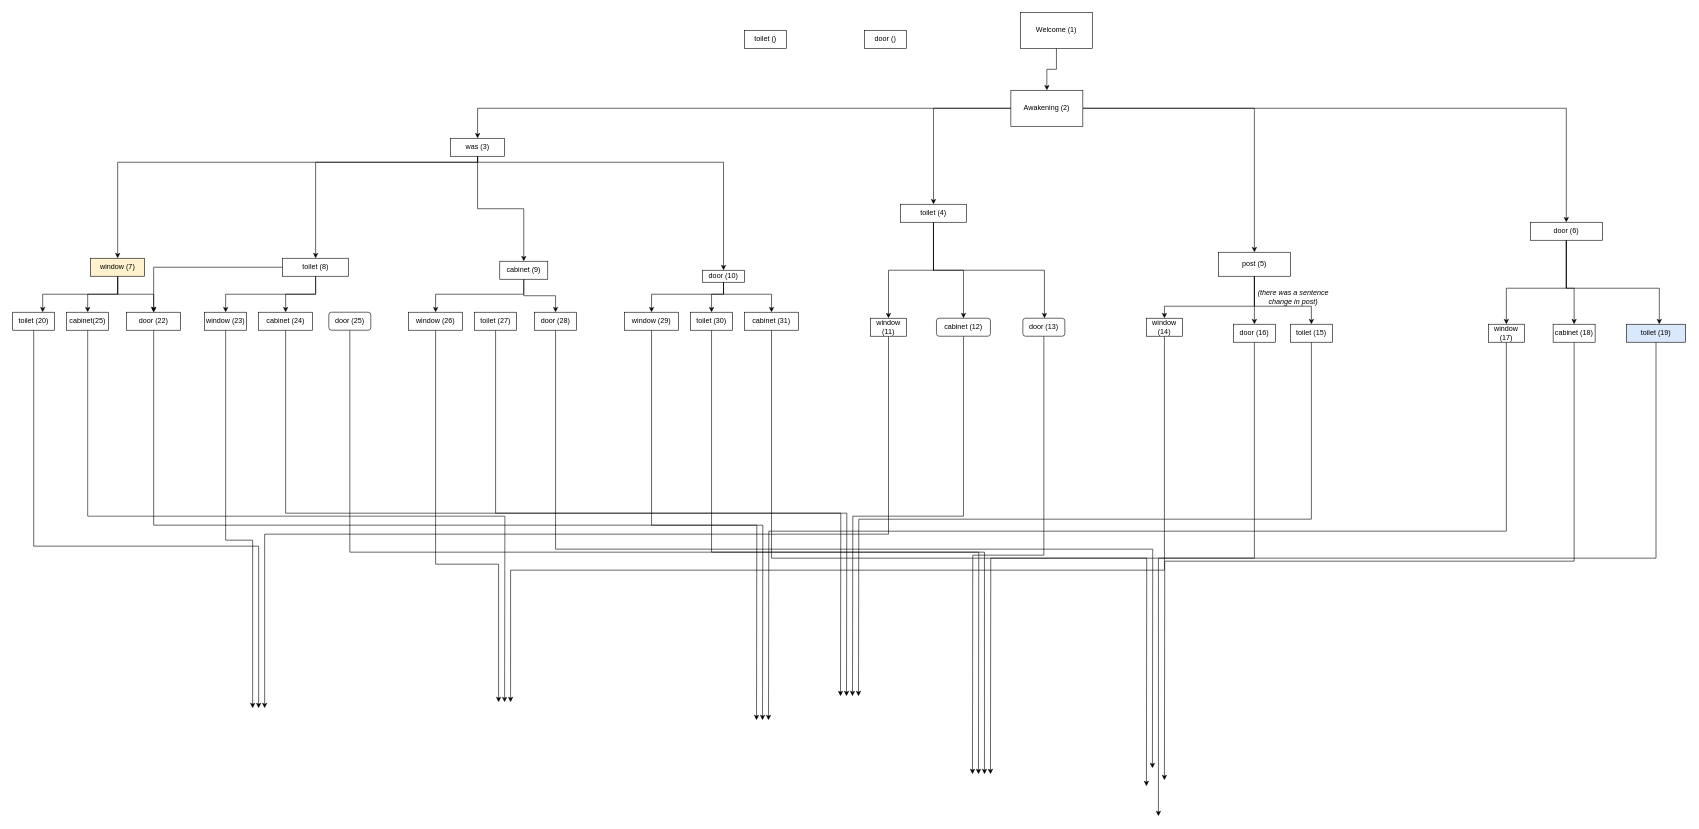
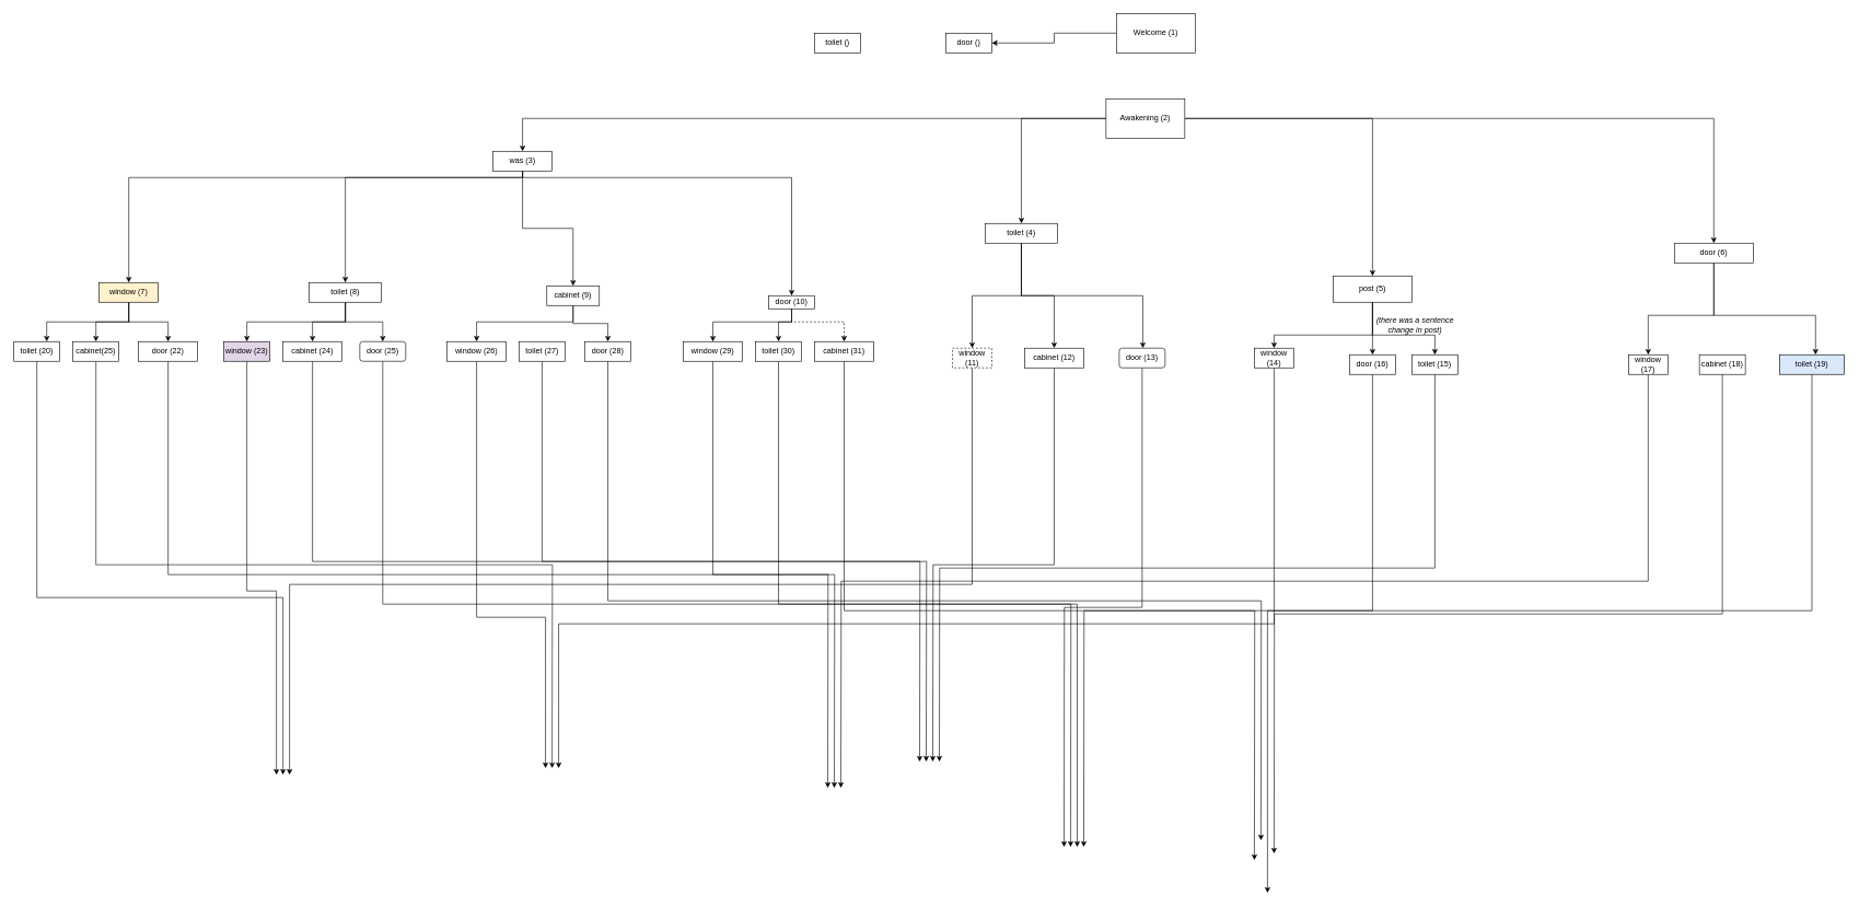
  <mxCell id="0" />
  <mxCell id="1" parent="0" />
- <mxCell id="2" style="edgeStyle=orthogonalEdgeStyle;rounded=0;orthogonalLoop=1;jettySize=auto;html=1;" parent="1" source="3" target="8" edge="1"><mxGeometry relative="1" as="geometry"><mxPoint x="1760" y="150" as="targetPoint" /></mxGeometry></mxCell>
+ <mxCell id="2" style="edgeStyle=orthogonalEdgeStyle;rounded=0;orthogonalLoop=1;jettySize=auto;html=1;" parent="1" source="3" target="60" edge="1"><mxGeometry relative="1" as="geometry"><mxPoint x="1760" y="150" as="targetPoint" /></mxGeometry></mxCell>
  <mxCell id="3" value="Welcome (1)" style="rounded=0;whiteSpace=wrap;html=1;" parent="1" vertex="1"><mxGeometry x="1700" y="20" width="120" height="60" as="geometry" /></mxCell>
  <mxCell id="4" style="edgeStyle=orthogonalEdgeStyle;rounded=0;orthogonalLoop=1;jettySize=auto;html=1;" parent="1" source="8" target="25" edge="1"><mxGeometry relative="1" as="geometry" /></mxCell>
  <mxCell id="5" style="edgeStyle=orthogonalEdgeStyle;rounded=0;orthogonalLoop=1;jettySize=auto;html=1;" parent="1" source="8" target="21" edge="1"><mxGeometry relative="1" as="geometry" /></mxCell>
  <mxCell id="6" style="edgeStyle=orthogonalEdgeStyle;rounded=0;orthogonalLoop=1;jettySize=auto;html=1;" parent="1" source="8" target="17" edge="1"><mxGeometry relative="1" as="geometry" /></mxCell>
  <mxCell id="7" style="edgeStyle=orthogonalEdgeStyle;rounded=0;orthogonalLoop=1;jettySize=auto;html=1;" parent="1" source="8" target="13" edge="1"><mxGeometry relative="1" as="geometry" /></mxCell>
  <mxCell id="8" value="Awakening (2)" style="rounded=0;whiteSpace=wrap;html=1;" parent="1" vertex="1"><mxGeometry x="1684" y="150" width="120" height="60" as="geometry" /></mxCell>
  <mxCell id="9" style="edgeStyle=orthogonalEdgeStyle;rounded=0;orthogonalLoop=1;jettySize=auto;html=1;" parent="1" source="13" target="29" edge="1"><mxGeometry relative="1" as="geometry"><Array as="points"><mxPoint x="795" y="270" /><mxPoint x="195" y="270" /></Array></mxGeometry></mxCell>
  <mxCell id="10" style="edgeStyle=orthogonalEdgeStyle;rounded=0;orthogonalLoop=1;jettySize=auto;html=1;" parent="1" source="13" target="33" edge="1"><mxGeometry relative="1" as="geometry"><Array as="points"><mxPoint x="795" y="270" /><mxPoint x="525" y="270" /></Array></mxGeometry></mxCell>
  <mxCell id="11" style="edgeStyle=orthogonalEdgeStyle;rounded=0;orthogonalLoop=1;jettySize=auto;html=1;" parent="1" source="13" target="36" edge="1"><mxGeometry relative="1" as="geometry" /></mxCell>
  <mxCell id="12" style="edgeStyle=orthogonalEdgeStyle;rounded=0;orthogonalLoop=1;jettySize=auto;html=1;" parent="1" source="13" target="40" edge="1"><mxGeometry relative="1" as="geometry"><Array as="points"><mxPoint x="795" y="270" /><mxPoint x="1205" y="270" /></Array></mxGeometry></mxCell>
  <mxCell id="13" value="was (3)" style="rounded=0;whiteSpace=wrap;html=1;" parent="1" vertex="1"><mxGeometry x="750" y="230" width="90" height="30" as="geometry" /></mxCell>
  <mxCell id="14" style="edgeStyle=orthogonalEdgeStyle;rounded=0;orthogonalLoop=1;jettySize=auto;html=1;" parent="1" source="17" target="42" edge="1"><mxGeometry relative="1" as="geometry" /></mxCell>
  <mxCell id="15" style="edgeStyle=orthogonalEdgeStyle;rounded=0;orthogonalLoop=1;jettySize=auto;html=1;" parent="1" source="17" target="44" edge="1"><mxGeometry relative="1" as="geometry" /></mxCell>
  <mxCell id="16" style="edgeStyle=orthogonalEdgeStyle;rounded=0;orthogonalLoop=1;jettySize=auto;html=1;" parent="1" source="17" target="46" edge="1"><mxGeometry relative="1" as="geometry"><Array as="points"><mxPoint x="1555" y="450" /><mxPoint x="1740" y="450" /></Array></mxGeometry></mxCell>
  <mxCell id="17" value="toilet (4)" style="rounded=0;whiteSpace=wrap;html=1;" parent="1" vertex="1"><mxGeometry x="1500" y="340" width="110" height="30" as="geometry" /></mxCell>
  <mxCell id="18" style="edgeStyle=orthogonalEdgeStyle;rounded=0;orthogonalLoop=1;jettySize=auto;html=1;exitX=0.5;exitY=1;exitDx=0;exitDy=0;" parent="1" source="21" target="52" edge="1"><mxGeometry relative="1" as="geometry" /></mxCell>
  <mxCell id="19" style="edgeStyle=orthogonalEdgeStyle;rounded=0;orthogonalLoop=1;jettySize=auto;html=1;exitX=0.5;exitY=1;exitDx=0;exitDy=0;entryX=0.5;entryY=0;entryDx=0;entryDy=0;" parent="1" source="21" target="50" edge="1"><mxGeometry relative="1" as="geometry"><Array as="points"><mxPoint x="2090" y="510" /><mxPoint x="2185" y="510" /></Array></mxGeometry></mxCell>
  <mxCell id="20" style="edgeStyle=orthogonalEdgeStyle;rounded=0;orthogonalLoop=1;jettySize=auto;html=1;exitX=0.5;exitY=1;exitDx=0;exitDy=0;entryX=0.5;entryY=0;entryDx=0;entryDy=0;" parent="1" source="21" target="48" edge="1"><mxGeometry relative="1" as="geometry"><Array as="points"><mxPoint x="2090" y="510" /><mxPoint x="1940" y="510" /></Array></mxGeometry></mxCell>
  <mxCell id="21" value="post (5)" style="rounded=0;whiteSpace=wrap;html=1;" parent="1" vertex="1"><mxGeometry x="2030" y="420" width="120" height="40" as="geometry" /></mxCell>
- <mxCell id="22" style="edgeStyle=orthogonalEdgeStyle;rounded=0;orthogonalLoop=1;jettySize=auto;html=1;" parent="1" source="25" target="56" edge="1"><mxGeometry relative="1" as="geometry"><Array as="points"><mxPoint x="2610" y="480" /><mxPoint x="2623" y="480" /></Array></mxGeometry></mxCell>
  <mxCell id="23" style="edgeStyle=orthogonalEdgeStyle;rounded=0;orthogonalLoop=1;jettySize=auto;html=1;" parent="1" source="25" target="54" edge="1"><mxGeometry relative="1" as="geometry"><Array as="points"><mxPoint x="2610" y="480" /><mxPoint x="2510" y="480" /></Array></mxGeometry></mxCell>
  <mxCell id="24" style="edgeStyle=orthogonalEdgeStyle;rounded=0;orthogonalLoop=1;jettySize=auto;html=1;" parent="1" source="25" target="58" edge="1"><mxGeometry relative="1" as="geometry"><Array as="points"><mxPoint x="2610" y="480" /><mxPoint x="2765" y="480" /></Array></mxGeometry></mxCell>
  <mxCell id="25" value="door (6)" style="rounded=0;whiteSpace=wrap;html=1;" parent="1" vertex="1"><mxGeometry x="2550" y="370" width="120" height="30" as="geometry" /></mxCell>
  <mxCell id="26" style="edgeStyle=orthogonalEdgeStyle;rounded=0;orthogonalLoop=1;jettySize=auto;html=1;" parent="1" source="29" target="64" edge="1"><mxGeometry relative="1" as="geometry" /></mxCell>
  <mxCell id="27" style="edgeStyle=orthogonalEdgeStyle;rounded=0;orthogonalLoop=1;jettySize=auto;html=1;" parent="1" source="29" target="66" edge="1"><mxGeometry relative="1" as="geometry" /></mxCell>
  <mxCell id="28" style="edgeStyle=orthogonalEdgeStyle;rounded=0;orthogonalLoop=1;jettySize=auto;html=1;" parent="1" source="29" target="62" edge="1"><mxGeometry relative="1" as="geometry"><mxPoint x="150" y="520" as="targetPoint" /><Array as="points"><mxPoint x="195" y="490" /><mxPoint x="70" y="490" /></Array></mxGeometry></mxCell>
  <mxCell id="29" value="window (7)" style="rounded=0;whiteSpace=wrap;html=1;fillColor=#fff2cc;" parent="1" vertex="1"><mxGeometry x="150" y="430" width="90" height="30" as="geometry" /></mxCell>
  <mxCell id="30" style="edgeStyle=orthogonalEdgeStyle;rounded=0;orthogonalLoop=1;jettySize=auto;html=1;" parent="1" source="33" target="68" edge="1"><mxGeometry relative="1" as="geometry"><Array as="points"><mxPoint x="525" y="490" /><mxPoint x="375" y="490" /></Array></mxGeometry></mxCell>
  <mxCell id="31" style="edgeStyle=orthogonalEdgeStyle;rounded=0;orthogonalLoop=1;jettySize=auto;html=1;" parent="1" source="33" target="70" edge="1"><mxGeometry relative="1" as="geometry" /></mxCell>
- <mxCell id="32" style="edgeStyle=orthogonalEdgeStyle;rounded=0;orthogonalLoop=1;jettySize=auto;html=1;" parent="1" source="33" target="64" edge="1"><mxGeometry relative="1" as="geometry" /></mxCell>
+ <mxCell id="32" style="edgeStyle=orthogonalEdgeStyle;rounded=0;orthogonalLoop=1;jettySize=auto;html=1;" parent="1" source="33" target="72" edge="1"><mxGeometry relative="1" as="geometry" /></mxCell>
  <mxCell id="33" value="toilet (8)" style="rounded=0;whiteSpace=wrap;html=1;" parent="1" vertex="1"><mxGeometry x="470" y="430" width="110" height="30" as="geometry" /></mxCell>
  <mxCell id="34" style="edgeStyle=orthogonalEdgeStyle;rounded=0;orthogonalLoop=1;jettySize=auto;html=1;" parent="1" source="36" target="74" edge="1"><mxGeometry relative="1" as="geometry"><Array as="points"><mxPoint x="872" y="490" /><mxPoint x="725" y="490" /></Array></mxGeometry></mxCell>
  <mxCell id="35" style="edgeStyle=orthogonalEdgeStyle;rounded=0;orthogonalLoop=1;jettySize=auto;html=1;" parent="1" source="36" target="78" edge="1"><mxGeometry relative="1" as="geometry" /></mxCell>
  <mxCell id="36" value="cabinet (9)" style="rounded=0;whiteSpace=wrap;html=1;" parent="1" vertex="1"><mxGeometry x="832" y="435" width="80" height="30" as="geometry" /></mxCell>
  <mxCell id="37" style="edgeStyle=orthogonalEdgeStyle;rounded=0;orthogonalLoop=1;jettySize=auto;html=1;" parent="1" source="40" target="82" edge="1"><mxGeometry relative="1" as="geometry"><Array as="points"><mxPoint x="1205" y="490" /><mxPoint x="1185" y="490" /></Array></mxGeometry></mxCell>
  <mxCell id="38" style="edgeStyle=orthogonalEdgeStyle;rounded=0;orthogonalLoop=1;jettySize=auto;html=1;" parent="1" source="40" target="80" edge="1"><mxGeometry relative="1" as="geometry"><Array as="points"><mxPoint x="1205" y="490" /><mxPoint x="1085" y="490" /></Array></mxGeometry></mxCell>
- <mxCell id="39" style="edgeStyle=orthogonalEdgeStyle;rounded=0;orthogonalLoop=1;jettySize=auto;html=1;" parent="1" source="40" target="84" edge="1"><mxGeometry relative="1" as="geometry"><Array as="points"><mxPoint x="1205" y="490" /><mxPoint x="1285" y="490" /></Array></mxGeometry></mxCell>
+ <mxCell id="39" style="edgeStyle=orthogonalEdgeStyle;rounded=0;orthogonalLoop=1;jettySize=auto;html=1;dashed=1;" parent="1" source="40" target="84" edge="1"><mxGeometry relative="1" as="geometry"><Array as="points"><mxPoint x="1205" y="490" /><mxPoint x="1285" y="490" /></Array></mxGeometry></mxCell>
  <mxCell id="40" value="door (10)" style="rounded=0;whiteSpace=wrap;html=1;" parent="1" vertex="1"><mxGeometry x="1170" y="450" width="70" height="20" as="geometry" /></mxCell>
  <mxCell id="41" style="edgeStyle=orthogonalEdgeStyle;rounded=0;orthogonalLoop=1;jettySize=auto;html=1;exitX=0.5;exitY=1;exitDx=0;exitDy=0;" edge="1" parent="1" source="42"><mxGeometry relative="1" as="geometry"><mxPoint x="440" y="1180" as="targetPoint" /><Array as="points"><mxPoint x="1480" y="890" /><mxPoint x="440" y="890" /></Array></mxGeometry></mxCell>
- <mxCell id="42" value="window (11)" style="rounded=0;whiteSpace=wrap;html=1;" parent="1" vertex="1"><mxGeometry x="1450" y="530" width="60" height="30" as="geometry" /></mxCell>
+ <mxCell id="42" value="window (11)" style="rounded=0;whiteSpace=wrap;html=1;dashed=1;" parent="1" vertex="1"><mxGeometry x="1450" y="530" width="60" height="30" as="geometry" /></mxCell>
  <mxCell id="43" style="edgeStyle=orthogonalEdgeStyle;rounded=0;orthogonalLoop=1;jettySize=auto;html=1;exitX=0.5;exitY=1;exitDx=0;exitDy=0;" edge="1" parent="1" source="44"><mxGeometry relative="1" as="geometry"><mxPoint x="1420" y="1160" as="targetPoint" /></mxGeometry></mxCell>
- <mxCell id="44" value="cabinet (12)" style="whiteSpace=wrap;html=1;rounded=1;" parent="1" vertex="1"><mxGeometry x="1560" y="530" width="90" height="30" as="geometry" /></mxCell>
+ <mxCell id="44" value="cabinet (12)" style="rounded=0;whiteSpace=wrap;html=1;" parent="1" vertex="1"><mxGeometry x="1560" y="530" width="90" height="30" as="geometry" /></mxCell>
  <mxCell id="45" style="edgeStyle=orthogonalEdgeStyle;rounded=0;orthogonalLoop=1;jettySize=auto;html=1;exitX=0.5;exitY=1;exitDx=0;exitDy=0;" edge="1" parent="1" source="46"><mxGeometry relative="1" as="geometry"><mxPoint x="1620" y="1290" as="targetPoint" /></mxGeometry></mxCell>
  <mxCell id="46" value="door (13)" style="whiteSpace=wrap;html=1;rounded=1;" parent="1" vertex="1"><mxGeometry x="1704" y="530" width="70" height="30" as="geometry" /></mxCell>
  <mxCell id="47" style="edgeStyle=orthogonalEdgeStyle;rounded=0;orthogonalLoop=1;jettySize=auto;html=1;exitX=0.5;exitY=1;exitDx=0;exitDy=0;" edge="1" parent="1" source="48"><mxGeometry relative="1" as="geometry"><mxPoint x="850" y="1170" as="targetPoint" /><Array as="points"><mxPoint x="1940" y="950" /><mxPoint x="850" y="950" /></Array></mxGeometry></mxCell>
  <mxCell id="48" value="window (14)" style="rounded=0;whiteSpace=wrap;html=1;" parent="1" vertex="1"><mxGeometry x="1910" y="530" width="60" height="30" as="geometry" /></mxCell>
  <mxCell id="49" style="edgeStyle=orthogonalEdgeStyle;rounded=0;orthogonalLoop=1;jettySize=auto;html=1;exitX=0.5;exitY=1;exitDx=0;exitDy=0;" edge="1" parent="1" source="50"><mxGeometry relative="1" as="geometry"><mxPoint x="1430" y="1160" as="targetPoint" /></mxGeometry></mxCell>
  <mxCell id="50" value="toilet (15)" style="rounded=0;whiteSpace=wrap;html=1;" parent="1" vertex="1"><mxGeometry x="2150" y="540" width="70" height="30" as="geometry" /></mxCell>
  <mxCell id="51" style="edgeStyle=orthogonalEdgeStyle;rounded=0;orthogonalLoop=1;jettySize=auto;html=1;exitX=0.5;exitY=1;exitDx=0;exitDy=0;" edge="1" parent="1" source="52"><mxGeometry relative="1" as="geometry"><mxPoint x="1930" y="1360" as="targetPoint" /><Array as="points"><mxPoint x="2090" y="930" /><mxPoint x="1930" y="930" /><mxPoint x="1930" y="1340" /></Array></mxGeometry></mxCell>
  <mxCell id="52" value="door (16)" style="rounded=0;whiteSpace=wrap;html=1;" parent="1" vertex="1"><mxGeometry x="2055" y="540" width="70" height="30" as="geometry" /></mxCell>
  <mxCell id="53" style="edgeStyle=orthogonalEdgeStyle;rounded=0;orthogonalLoop=1;jettySize=auto;html=1;exitX=0.5;exitY=1;exitDx=0;exitDy=0;" edge="1" parent="1" source="54"><mxGeometry relative="1" as="geometry"><mxPoint x="1280" y="1200" as="targetPoint" /></mxGeometry></mxCell>
  <mxCell id="54" value="window (17)" style="rounded=0;whiteSpace=wrap;html=1;" parent="1" vertex="1"><mxGeometry x="2480" y="540" width="60" height="30" as="geometry" /></mxCell>
  <mxCell id="55" style="edgeStyle=orthogonalEdgeStyle;rounded=0;orthogonalLoop=1;jettySize=auto;html=1;exitX=0.5;exitY=1;exitDx=0;exitDy=0;" edge="1" parent="1" source="56"><mxGeometry relative="1" as="geometry"><mxPoint x="1940" y="1300" as="targetPoint" /></mxGeometry></mxCell>
  <mxCell id="56" value="cabinet (18)" style="rounded=0;whiteSpace=wrap;html=1;" parent="1" vertex="1"><mxGeometry x="2588" y="540" width="70" height="30" as="geometry" /></mxCell>
  <mxCell id="57" style="edgeStyle=orthogonalEdgeStyle;rounded=0;orthogonalLoop=1;jettySize=auto;html=1;exitX=0.5;exitY=1;exitDx=0;exitDy=0;" edge="1" parent="1" source="58"><mxGeometry relative="1" as="geometry"><mxPoint x="1650" y="1290" as="targetPoint" /></mxGeometry></mxCell>
  <mxCell id="58" value="toilet (19)" style="rounded=0;whiteSpace=wrap;html=1;fillColor=#dae8fc;" parent="1" vertex="1"><mxGeometry x="2710" y="540" width="99" height="30" as="geometry" /></mxCell>
  <mxCell id="59" value="toilet ()" style="rounded=0;whiteSpace=wrap;html=1;" parent="1" vertex="1"><mxGeometry x="1240" y="50" width="70" height="30" as="geometry" /></mxCell>
  <mxCell id="60" value="door ()" style="rounded=0;whiteSpace=wrap;html=1;" parent="1" vertex="1"><mxGeometry x="1440" y="50" width="70" height="30" as="geometry" /></mxCell>
  <mxCell id="61" style="edgeStyle=orthogonalEdgeStyle;rounded=0;orthogonalLoop=1;jettySize=auto;html=1;exitX=0.5;exitY=1;exitDx=0;exitDy=0;" edge="1" parent="1" source="62"><mxGeometry relative="1" as="geometry"><mxPoint x="430" y="1180" as="targetPoint" /><Array as="points"><mxPoint x="55" y="910" /><mxPoint x="430" y="910" /><mxPoint x="430" y="1170" /></Array></mxGeometry></mxCell>
  <mxCell id="62" value="toilet (20)" style="rounded=0;whiteSpace=wrap;html=1;" parent="1" vertex="1"><mxGeometry x="20" y="520" width="70" height="30" as="geometry" /></mxCell>
  <mxCell id="63" style="edgeStyle=orthogonalEdgeStyle;rounded=0;orthogonalLoop=1;jettySize=auto;html=1;exitX=0.5;exitY=1;exitDx=0;exitDy=0;" edge="1" parent="1" source="64"><mxGeometry relative="1" as="geometry"><mxPoint x="1270" y="1200" as="targetPoint" /></mxGeometry></mxCell>
  <mxCell id="64" value="door (22)" style="rounded=0;whiteSpace=wrap;html=1;" parent="1" vertex="1"><mxGeometry x="210" y="520" width="90" height="30" as="geometry" /></mxCell>
  <mxCell id="65" style="edgeStyle=orthogonalEdgeStyle;rounded=0;orthogonalLoop=1;jettySize=auto;html=1;exitX=0.5;exitY=1;exitDx=0;exitDy=0;strokeColor=#0F0F0F;" edge="1" parent="1" source="66"><mxGeometry relative="1" as="geometry"><mxPoint x="840" y="1170" as="targetPoint" /></mxGeometry></mxCell>
  <mxCell id="66" value="cabinet(25)" style="rounded=0;whiteSpace=wrap;html=1;" parent="1" vertex="1"><mxGeometry x="110" y="520" width="70" height="30" as="geometry" /></mxCell>
  <mxCell id="67" style="edgeStyle=orthogonalEdgeStyle;rounded=0;orthogonalLoop=1;jettySize=auto;html=1;exitX=0.5;exitY=1;exitDx=0;exitDy=0;" edge="1" parent="1" source="68"><mxGeometry relative="1" as="geometry"><mxPoint x="420" y="1180" as="targetPoint" /><Array as="points"><mxPoint x="375" y="900" /><mxPoint x="420" y="900" /></Array></mxGeometry></mxCell>
- <mxCell id="68" value="window (23)" style="rounded=0;whiteSpace=wrap;html=1;" parent="1" vertex="1"><mxGeometry x="340" y="520" width="70" height="30" as="geometry" /></mxCell>
+ <mxCell id="68" value="window (23)" style="rounded=0;whiteSpace=wrap;html=1;fillColor=#e1d5e7;" parent="1" vertex="1"><mxGeometry x="340" y="520" width="70" height="30" as="geometry" /></mxCell>
  <mxCell id="69" style="edgeStyle=orthogonalEdgeStyle;rounded=0;orthogonalLoop=1;jettySize=auto;html=1;exitX=0.5;exitY=1;exitDx=0;exitDy=0;" edge="1" parent="1" source="70"><mxGeometry relative="1" as="geometry"><mxPoint x="1400" y="1160" as="targetPoint" /></mxGeometry></mxCell>
  <mxCell id="70" value="cabinet (24)" style="rounded=0;whiteSpace=wrap;html=1;" parent="1" vertex="1"><mxGeometry x="430" y="520" width="90" height="30" as="geometry" /></mxCell>
  <mxCell id="71" style="edgeStyle=orthogonalEdgeStyle;rounded=0;orthogonalLoop=1;jettySize=auto;html=1;exitX=0.5;exitY=1;exitDx=0;exitDy=0;" edge="1" parent="1" source="72"><mxGeometry relative="1" as="geometry"><mxPoint x="1630" y="1290" as="targetPoint" /></mxGeometry></mxCell>
  <mxCell id="72" value="door (25)" style="whiteSpace=wrap;html=1;rounded=1;" parent="1" vertex="1"><mxGeometry x="547" y="520" width="70" height="30" as="geometry" /></mxCell>
  <mxCell id="73" style="edgeStyle=orthogonalEdgeStyle;rounded=0;orthogonalLoop=1;jettySize=auto;html=1;exitX=0.5;exitY=1;exitDx=0;exitDy=0;" edge="1" parent="1" source="74"><mxGeometry relative="1" as="geometry"><mxPoint x="830" y="1170" as="targetPoint" /><Array as="points"><mxPoint x="725" y="940" /><mxPoint x="830" y="940" /><mxPoint x="830" y="1170" /></Array></mxGeometry></mxCell>
  <mxCell id="74" value="window (26)" style="rounded=0;whiteSpace=wrap;html=1;" parent="1" vertex="1"><mxGeometry x="680" y="520" width="90" height="30" as="geometry" /></mxCell>
  <mxCell id="75" style="edgeStyle=orthogonalEdgeStyle;rounded=0;orthogonalLoop=1;jettySize=auto;html=1;exitX=0.5;exitY=1;exitDx=0;exitDy=0;" edge="1" parent="1" source="76"><mxGeometry relative="1" as="geometry"><mxPoint x="1410" y="1160" as="targetPoint" /></mxGeometry></mxCell>
  <mxCell id="76" value="toilet (27)" style="rounded=0;whiteSpace=wrap;html=1;" parent="1" vertex="1"><mxGeometry x="790" y="520" width="70" height="30" as="geometry" /></mxCell>
  <mxCell id="77" style="edgeStyle=orthogonalEdgeStyle;rounded=0;orthogonalLoop=1;jettySize=auto;html=1;exitX=0.5;exitY=1;exitDx=0;exitDy=0;" edge="1" parent="1" source="78"><mxGeometry relative="1" as="geometry"><mxPoint x="1920" y="1280" as="targetPoint" /></mxGeometry></mxCell>
  <mxCell id="78" value="door (28)" style="rounded=0;whiteSpace=wrap;html=1;" parent="1" vertex="1"><mxGeometry x="890" y="520" width="70" height="30" as="geometry" /></mxCell>
  <mxCell id="79" style="edgeStyle=orthogonalEdgeStyle;rounded=0;orthogonalLoop=1;jettySize=auto;html=1;exitX=0.5;exitY=1;exitDx=0;exitDy=0;" edge="1" parent="1" source="80"><mxGeometry relative="1" as="geometry"><mxPoint x="1260" y="1200" as="targetPoint" /></mxGeometry></mxCell>
  <mxCell id="80" value="window (29)" style="rounded=0;whiteSpace=wrap;html=1;" parent="1" vertex="1"><mxGeometry x="1040" y="520" width="90" height="30" as="geometry" /></mxCell>
  <mxCell id="81" style="edgeStyle=orthogonalEdgeStyle;rounded=0;orthogonalLoop=1;jettySize=auto;html=1;exitX=0.5;exitY=1;exitDx=0;exitDy=0;" edge="1" parent="1" source="82"><mxGeometry relative="1" as="geometry"><mxPoint x="1640" y="1290" as="targetPoint" /><Array as="points"><mxPoint x="1185" y="920" /><mxPoint x="1640" y="920" /></Array></mxGeometry></mxCell>
  <mxCell id="82" value="toilet (30)" style="rounded=0;whiteSpace=wrap;html=1;" parent="1" vertex="1"><mxGeometry x="1150" y="520" width="70" height="30" as="geometry" /></mxCell>
  <mxCell id="83" style="edgeStyle=orthogonalEdgeStyle;rounded=0;orthogonalLoop=1;jettySize=auto;html=1;exitX=0.5;exitY=1;exitDx=0;exitDy=0;" edge="1" parent="1" source="84"><mxGeometry relative="1" as="geometry"><mxPoint x="1910" y="1310" as="targetPoint" /></mxGeometry></mxCell>
  <mxCell id="84" value="cabinet (31)" style="rounded=0;whiteSpace=wrap;html=1;" parent="1" vertex="1"><mxGeometry x="1240" y="520" width="90" height="30" as="geometry" /></mxCell>
  <mxCell id="85" value="&lt;i&gt;(there was a sentence change in post)&lt;/i&gt;" style="text;html=1;strokeColor=none;fillColor=none;align=center;verticalAlign=middle;whiteSpace=wrap;rounded=0;" parent="1" vertex="1"><mxGeometry x="2090" y="480" width="130" height="30" as="geometry" /></mxCell>
